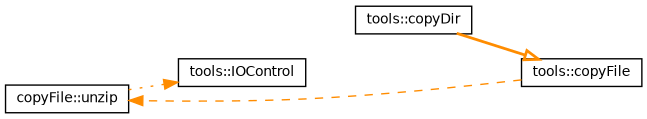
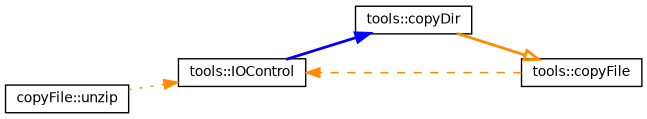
  digraph {
    rankdir=LR
    node [color=black fillcolor=white fontname=Helvetica fontsize=10 shape=record style=filled]
    edge [arrowhead=normal color=darkorange fontname=Helvetica fontsize=10 labelfontname=Helvetica labelfontsize=10 style=bold]
    n1 [height=0.2 label="copyFile::unzip" width=0.4]
    n2 [height=0.2 label="tools::IOControl" width=0.4]
    n3 [height=0.2 label="tools::copyDir" width=0.4]
    n4 [height=0.2 label="tools::copyFile" width=0.4]
    n1 -> n2 [style=dotted]
+   n2 -> n3 [color=blue]
    n3 -> n4 [arrowhead=onormal]
-   n4 -> n1 [style=dashed]
+   n4 -> n2 [style=dashed]
  }
